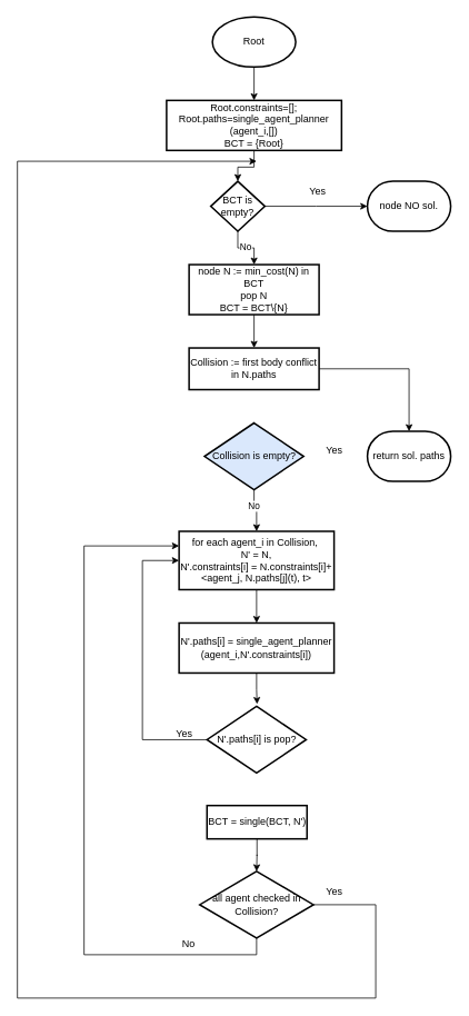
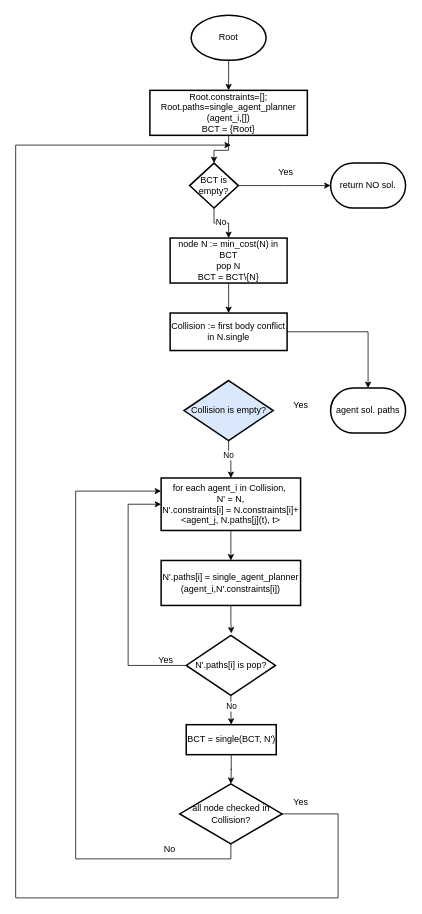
  <mxCell id="0" />
  <mxCell id="1" parent="0" />
  <mxCell id="2" value="" style="edgeStyle=orthogonalEdgeStyle;rounded=0;orthogonalLoop=1;jettySize=auto;html=1;" edge="1" parent="1" source="3" target="6"><mxGeometry relative="1" as="geometry" /></mxCell>
  <mxCell id="3" value="Root" style="strokeWidth=2;html=1;shape=mxgraph.flowchart.start_1;whiteSpace=wrap;" vertex="1" parent="1"><mxGeometry x="254" y="20" width="100" height="60" as="geometry" /></mxCell>
- <mxCell id="4" value="return sol. paths" style="strokeWidth=2;html=1;shape=mxgraph.flowchart.terminator;whiteSpace=wrap;" vertex="1" parent="1"><mxGeometry x="440" y="517" width="100" height="60" as="geometry" /></mxCell>
+ <mxCell id="4" value="agent sol. paths" style="strokeWidth=2;html=1;shape=mxgraph.flowchart.terminator;whiteSpace=wrap;" vertex="1" parent="1"><mxGeometry x="440" y="517" width="100" height="60" as="geometry" /></mxCell>
  <mxCell id="5" value="" style="edgeStyle=orthogonalEdgeStyle;rounded=0;orthogonalLoop=1;jettySize=auto;html=1;" edge="1" parent="1" source="6" target="10"><mxGeometry relative="1" as="geometry" /></mxCell>
  <mxCell id="6" value="Root.constraints=[];&lt;br&gt;Root.paths=single_agent_planner&lt;br&gt;(agent_i,[])&lt;br&gt;BCT = {Root}" style="whiteSpace=wrap;html=1;strokeWidth=2;" vertex="1" parent="1"><mxGeometry x="199" y="120" width="210" height="60" as="geometry" /></mxCell>
  <mxCell id="7" value="" style="edgeStyle=orthogonalEdgeStyle;rounded=0;orthogonalLoop=1;jettySize=auto;html=1;" edge="1" parent="1" source="10" target="12"><mxGeometry relative="1" as="geometry" /></mxCell>
  <mxCell id="8" value="No" style="edgeLabel;html=1;align=center;verticalAlign=middle;resizable=0;points=[];" vertex="1" connectable="0" parent="7"><mxGeometry x="-0.01" y="2" relative="1" as="geometry"><mxPoint as="offset" /></mxGeometry></mxCell>
  <mxCell id="9" value="" style="edgeStyle=orthogonalEdgeStyle;rounded=0;orthogonalLoop=1;jettySize=auto;html=1;" edge="1" parent="1" source="10"><mxGeometry relative="1" as="geometry"><mxPoint x="440" y="247" as="targetPoint" /></mxGeometry></mxCell>
  <mxCell id="10" value="BCT is empty?" style="rhombus;whiteSpace=wrap;html=1;strokeWidth=2;" vertex="1" parent="1"><mxGeometry x="252" y="217" width="65" height="60" as="geometry" /></mxCell>
  <mxCell id="11" value="" style="edgeStyle=orthogonalEdgeStyle;rounded=0;orthogonalLoop=1;jettySize=auto;html=1;" edge="1" parent="1" source="12" target="16"><mxGeometry relative="1" as="geometry" /></mxCell>
  <mxCell id="12" value="node N := min_cost(N) in BCT&lt;br&gt;pop N&lt;br&gt;BCT = BCT\{N}" style="whiteSpace=wrap;html=1;strokeWidth=2;" vertex="1" parent="1"><mxGeometry x="226" y="317" width="156" height="60" as="geometry" /></mxCell>
- <mxCell id="13" value="node NO sol." style="strokeWidth=2;html=1;shape=mxgraph.flowchart.terminator;whiteSpace=wrap;" vertex="1" parent="1"><mxGeometry x="440" y="217" width="100" height="60" as="geometry" /></mxCell>
+ <mxCell id="13" value="return NO sol." style="strokeWidth=2;html=1;shape=mxgraph.flowchart.terminator;whiteSpace=wrap;" vertex="1" parent="1"><mxGeometry x="440" y="217" width="100" height="60" as="geometry" /></mxCell>
  <mxCell id="14" value="Yes" style="text;html=1;align=center;verticalAlign=middle;resizable=0;points=[];autosize=1;strokeColor=none;fillColor=none;" vertex="1" parent="1"><mxGeometry x="360" y="215" width="40" height="30" as="geometry" /></mxCell>
  <mxCell id="15" value="" style="edgeStyle=orthogonalEdgeStyle;rounded=0;orthogonalLoop=1;jettySize=auto;html=1;" edge="1" parent="1" source="16" target="4"><mxGeometry relative="1" as="geometry" /></mxCell>
- <mxCell id="16" value="Collision := first body conflict in N.paths" style="whiteSpace=wrap;html=1;strokeWidth=2;" vertex="1" parent="1"><mxGeometry x="226" y="417" width="156" height="50" as="geometry" /></mxCell>
+ <mxCell id="16" value="Collision := first body conflict in N.single" style="whiteSpace=wrap;html=1;strokeWidth=2;" vertex="1" parent="1"><mxGeometry x="226" y="417" width="156" height="50" as="geometry" /></mxCell>
  <mxCell id="17" value="" style="edgeStyle=orthogonalEdgeStyle;rounded=0;orthogonalLoop=1;jettySize=auto;html=1;" edge="1" parent="1" source="19" target="22"><mxGeometry relative="1" as="geometry" /></mxCell>
  <mxCell id="18" value="No" style="edgeLabel;html=1;align=center;verticalAlign=middle;resizable=0;points=[];" vertex="1" connectable="0" parent="17"><mxGeometry x="-0.269" y="-1" relative="1" as="geometry"><mxPoint as="offset" /></mxGeometry></mxCell>
  <mxCell id="19" value="Collision is empty?" style="rhombus;whiteSpace=wrap;html=1;strokeWidth=2;fillColor=#dae8fc;" vertex="1" parent="1"><mxGeometry x="244.5" y="507" width="119" height="80" as="geometry" /></mxCell>
  <mxCell id="20" value="Yes" style="text;html=1;align=center;verticalAlign=middle;resizable=0;points=[];autosize=1;strokeColor=none;fillColor=none;" vertex="1" parent="1"><mxGeometry x="380" y="525" width="40" height="30" as="geometry" /></mxCell>
  <mxCell id="21" value="" style="edgeStyle=orthogonalEdgeStyle;rounded=0;orthogonalLoop=1;jettySize=auto;html=1;" edge="1" parent="1" source="22" target="24"><mxGeometry relative="1" as="geometry" /></mxCell>
  <mxCell id="22" value="for each agent_i in Collision,&amp;nbsp;&lt;br&gt;N' = N,&lt;br&gt;N'.constraints[i] = N.constraints[i]+&amp;lt;agent_j, N.paths[j](t), t&amp;gt;" style="whiteSpace=wrap;html=1;strokeWidth=2;" vertex="1" parent="1"><mxGeometry x="214" y="637" width="186" height="70" as="geometry" /></mxCell>
  <mxCell id="23" value="" style="edgeStyle=orthogonalEdgeStyle;rounded=0;orthogonalLoop=1;jettySize=auto;html=1;entryX=0.505;entryY=-0.034;entryDx=0;entryDy=0;entryPerimeter=0;" edge="1" parent="1" source="24" target="28"><mxGeometry relative="1" as="geometry"><mxPoint x="307" y="847" as="targetPoint" /></mxGeometry></mxCell>
  <mxCell id="24" value="N'.paths[i] = single_agent_planner&lt;br style=&quot;border-color: var(--border-color);&quot;&gt;(agent_i,N'.constraints[i])" style="whiteSpace=wrap;html=1;strokeWidth=2;" vertex="1" parent="1"><mxGeometry x="214" y="747" width="186" height="60" as="geometry" /></mxCell>
+ <mxCell id="25" value="" style="edgeStyle=orthogonalEdgeStyle;rounded=0;orthogonalLoop=1;jettySize=auto;html=1;" edge="1" parent="1" source="28" target="30"><mxGeometry relative="1" as="geometry" /></mxCell>
+ <mxCell id="26" value="No" style="edgeLabel;html=1;align=center;verticalAlign=middle;resizable=0;points=[];" vertex="1" connectable="0" parent="25"><mxGeometry x="-0.311" relative="1" as="geometry"><mxPoint as="offset" /></mxGeometry></mxCell>
  <mxCell id="27" style="edgeStyle=orthogonalEdgeStyle;rounded=0;orthogonalLoop=1;jettySize=auto;html=1;exitX=0;exitY=0.5;exitDx=0;exitDy=0;entryX=0;entryY=0.5;entryDx=0;entryDy=0;" edge="1" parent="1" source="28" target="22"><mxGeometry relative="1" as="geometry"><Array as="points"><mxPoint x="170" y="887" /><mxPoint x="170" y="672" /></Array></mxGeometry></mxCell>
  <mxCell id="28" value="N'.paths[i]&amp;nbsp;is pop?" style="rhombus;whiteSpace=wrap;html=1;strokeWidth=2;" vertex="1" parent="1"><mxGeometry x="247.5" y="847" width="119" height="80" as="geometry" /></mxCell>
  <mxCell id="29" value="" style="edgeStyle=orthogonalEdgeStyle;rounded=0;orthogonalLoop=1;jettySize=auto;html=1;" edge="1" parent="1" source="30"><mxGeometry relative="1" as="geometry"><mxPoint x="307" y="1045" as="targetPoint" /></mxGeometry></mxCell>
  <mxCell id="30" value="BCT = single(BCT, N')" style="whiteSpace=wrap;html=1;strokeWidth=2;" vertex="1" parent="1"><mxGeometry x="247.5" y="966" width="120" height="40" as="geometry" /></mxCell>
  <mxCell id="31" style="edgeStyle=orthogonalEdgeStyle;rounded=0;orthogonalLoop=1;jettySize=auto;html=1;exitX=0.5;exitY=1;exitDx=0;exitDy=0;entryX=0;entryY=0.25;entryDx=0;entryDy=0;" edge="1" parent="1" source="33" target="22"><mxGeometry relative="1" as="geometry"><Array as="points"><mxPoint x="307" y="1145" /><mxPoint x="100" y="1145" /><mxPoint x="100" y="654" /></Array></mxGeometry></mxCell>
  <mxCell id="32" style="edgeStyle=orthogonalEdgeStyle;rounded=0;orthogonalLoop=1;jettySize=auto;html=1;exitX=1;exitY=0.5;exitDx=0;exitDy=0;" edge="1" parent="1" source="33"><mxGeometry relative="1" as="geometry"><mxPoint x="307" y="193" as="targetPoint" /><mxPoint x="380" y="1085" as="sourcePoint" /><Array as="points"><mxPoint x="450" y="1085" /><mxPoint x="450" y="1197" /><mxPoint x="20" y="1197" /><mxPoint x="20" y="193" /></Array></mxGeometry></mxCell>
- <mxCell id="33" value="all agent checked in Collision?" style="rhombus;whiteSpace=wrap;html=1;strokeWidth=2;" vertex="1" parent="1"><mxGeometry x="238.75" y="1045" width="136.5" height="80" as="geometry" /></mxCell>
+ <mxCell id="33" value="all node checked in Collision?" style="rhombus;whiteSpace=wrap;html=1;strokeWidth=2;" vertex="1" parent="1"><mxGeometry x="238.75" y="1045" width="136.5" height="80" as="geometry" /></mxCell>
  <mxCell id="34" value="Yes" style="text;html=1;align=center;verticalAlign=middle;resizable=0;points=[];autosize=1;strokeColor=none;fillColor=none;" vertex="1" parent="1"><mxGeometry x="200" y="865" width="40" height="30" as="geometry" /></mxCell>
  <mxCell id="35" value="No" style="text;html=1;align=center;verticalAlign=middle;resizable=0;points=[];autosize=1;strokeColor=none;fillColor=none;" vertex="1" parent="1"><mxGeometry x="204.5" y="1117" width="40" height="30" as="geometry" /></mxCell>
  <mxCell id="36" value="Yes" style="text;html=1;align=center;verticalAlign=middle;resizable=0;points=[];autosize=1;strokeColor=none;fillColor=none;" vertex="1" parent="1"><mxGeometry x="380" y="1055" width="40" height="30" as="geometry" /></mxCell>
